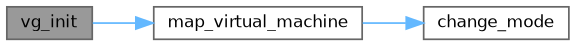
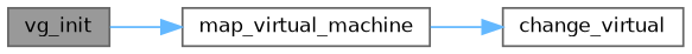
  digraph {
    rankdir=LR
    node [color=grey40 fillcolor=white fontname=Helvetica fontsize=10 shape=box style=filled]
    edge [color=steelblue1 fontname=Helvetica fontsize=10 labelfontname=Helvetica labelfontsize=10 style=solid]
    n1 [color=gray40 fillcolor=grey60 fontcolor=black height=0.2 label=vg_init width=0.4]
    n2 [height=0.2 label=map_virtual_machine width=0.4]
-   n3 [height=0.2 label=change_mode width=0.4]
+   n3 [height=0.2 label=change_virtual width=0.4]
    n1 -> n2
    n2 -> n3
  }
